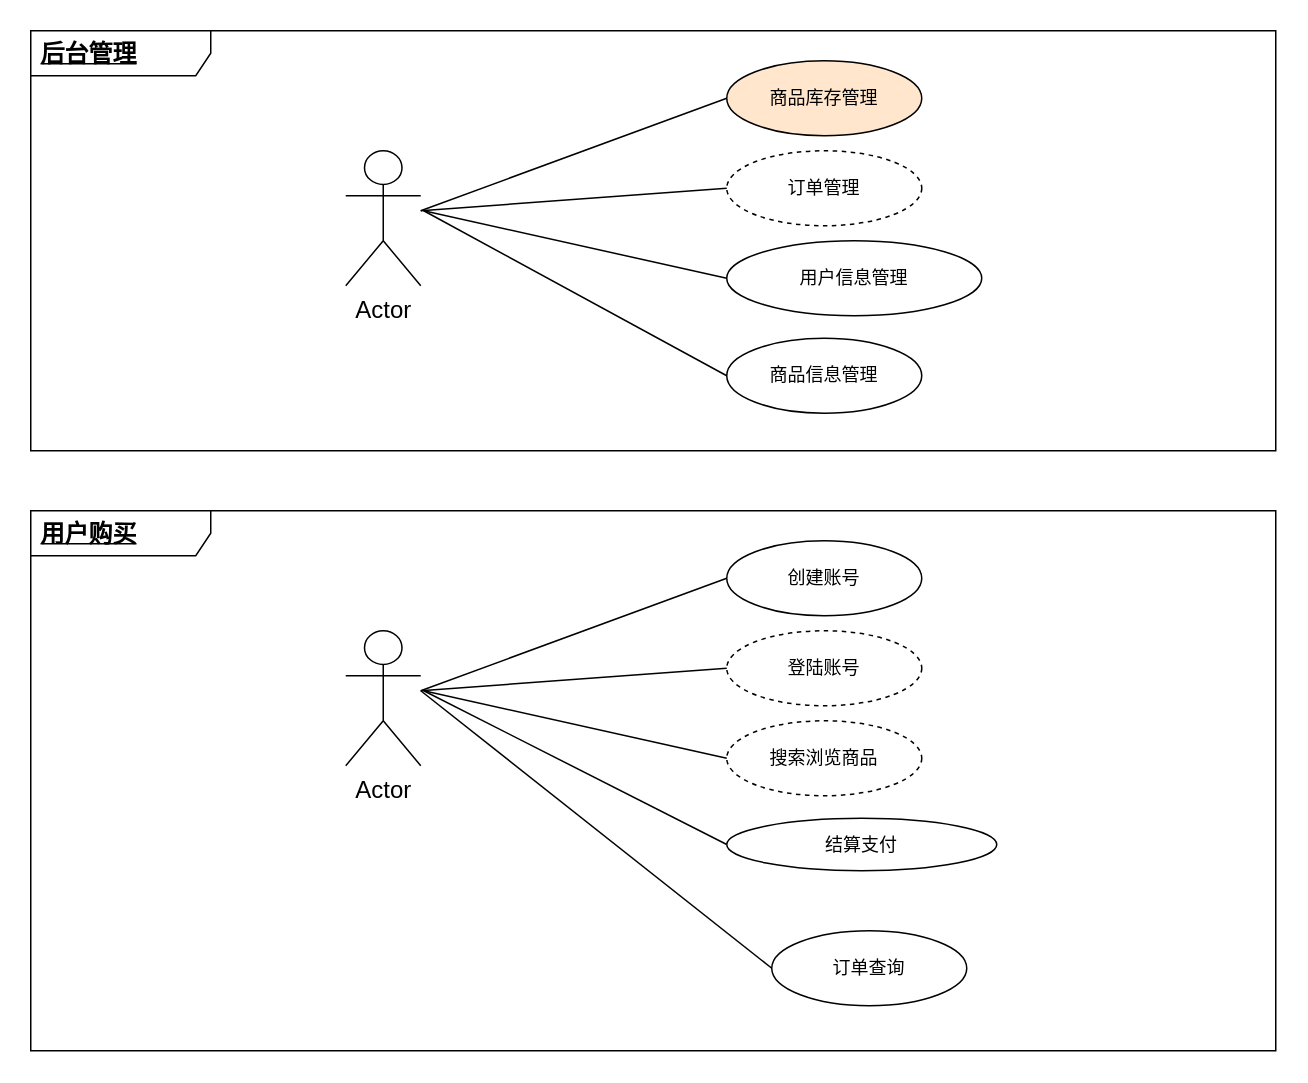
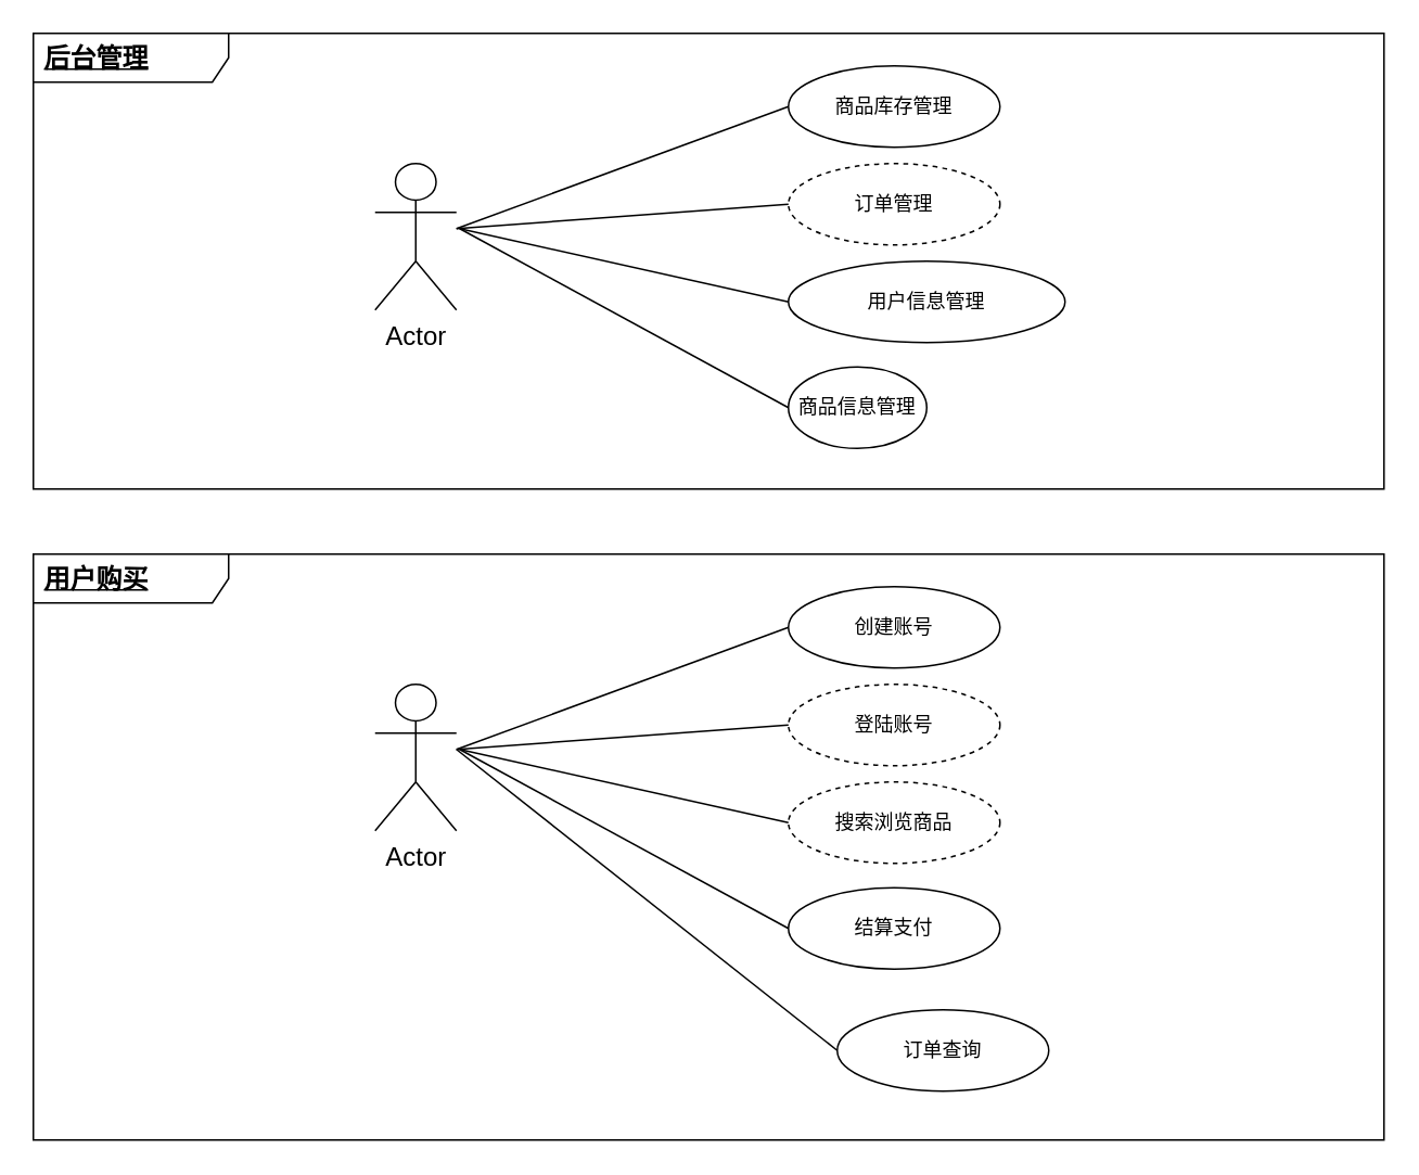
  <mxCell id="0" />
  <mxCell id="1" parent="0" />
  <mxCell id="2" value="&lt;div style=&quot;text-align: center;&quot;&gt;&lt;span style=&quot;font-size: 16px;&quot;&gt;&lt;b&gt;&lt;u&gt;用户购买&lt;/u&gt;&lt;/b&gt;&lt;/span&gt;&lt;/div&gt;" style="shape=umlFrame;whiteSpace=wrap;html=1;width=120;height=30;boundedLbl=1;verticalAlign=middle;align=left;spacingLeft=5;fontSize=15;fillColor=none;" vertex="1" parent="1"><mxGeometry x="20" y="340" width="830" height="360" as="geometry" /></mxCell>
  <mxCell id="3" value="&lt;div style=&quot;text-align: center;&quot;&gt;&lt;span style=&quot;font-size: 16px;&quot;&gt;&lt;b&gt;&lt;u&gt;后台管理&lt;/u&gt;&lt;/b&gt;&lt;/span&gt;&lt;/div&gt;" style="shape=umlFrame;whiteSpace=wrap;html=1;width=120;height=30;boundedLbl=1;verticalAlign=middle;align=left;spacingLeft=5;fontSize=15;fillColor=none;" parent="1" vertex="1"><mxGeometry x="20" y="20" width="830" height="280" as="geometry" /></mxCell>
  <mxCell id="4" value="" style="endArrow=none;html=1;rounded=0;entryX=0;entryY=0.5;entryDx=0;entryDy=0;" parent="1" target="5" edge="1"><mxGeometry width="50" height="50" relative="1" as="geometry"><mxPoint x="280" y="140" as="sourcePoint" /><mxPoint x="360.597" y="124.851" as="targetPoint" /></mxGeometry></mxCell>
- <mxCell id="5" value="商品库存管理" style="ellipse;whiteSpace=wrap;html=1;fillColor=#ffe6cc;" parent="1" vertex="1"><mxGeometry x="484" y="40" width="130" height="50" as="geometry" /></mxCell>
+ <mxCell id="5" value="商品库存管理" style="ellipse;whiteSpace=wrap;html=1;" parent="1" vertex="1"><mxGeometry x="484" y="40" width="130" height="50" as="geometry" /></mxCell>
  <mxCell id="6" value="订单管理" style="ellipse;whiteSpace=wrap;html=1;dashed=1;" parent="1" vertex="1"><mxGeometry x="484" y="100" width="130" height="50" as="geometry" /></mxCell>
- <mxCell id="7" value="商品信息管理" style="ellipse;whiteSpace=wrap;html=1;" parent="1" vertex="1"><mxGeometry x="484" y="225" width="130" height="50" as="geometry" /></mxCell>
+ <mxCell id="7" value="商品信息管理" style="ellipse;whiteSpace=wrap;html=1;" parent="1" vertex="1"><mxGeometry x="484" y="225" width="85" height="50" as="geometry" /></mxCell>
  <mxCell id="8" value="" style="endArrow=none;html=1;rounded=0;exitX=1;exitY=0.333;exitDx=0;exitDy=0;exitPerimeter=0;entryX=0;entryY=0.5;entryDx=0;entryDy=0;" parent="1" target="6" edge="1"><mxGeometry width="50" height="50" relative="1" as="geometry"><mxPoint x="280" y="140" as="sourcePoint" /><mxPoint x="370" y="130" as="targetPoint" /><Array as="points" /></mxGeometry></mxCell>
  <mxCell id="9" value="用户信息管理" style="ellipse;whiteSpace=wrap;html=1;" parent="1" vertex="1"><mxGeometry x="484" y="160" width="170" height="50" as="geometry" /></mxCell>
  <mxCell id="10" value="" style="endArrow=none;html=1;rounded=0;fontSize=16;entryX=0;entryY=0.5;entryDx=0;entryDy=0;" parent="1" target="9" edge="1"><mxGeometry width="50" height="50" relative="1" as="geometry"><mxPoint x="282" y="140" as="sourcePoint" /><mxPoint x="592" y="160" as="targetPoint" /></mxGeometry></mxCell>
  <mxCell id="11" value="" style="endArrow=none;html=1;rounded=0;fontSize=16;entryX=0;entryY=0.5;entryDx=0;entryDy=0;" parent="1" target="7" edge="1"><mxGeometry width="50" height="50" relative="1" as="geometry"><mxPoint x="282" y="140" as="sourcePoint" /><mxPoint x="612" y="175" as="targetPoint" /></mxGeometry></mxCell>
  <mxCell id="12" value="Actor" style="shape=umlActor;verticalLabelPosition=bottom;verticalAlign=top;html=1;fontSize=16;fillColor=none;" parent="1" vertex="1"><mxGeometry x="230" y="100" width="50" height="90" as="geometry" /></mxCell>
  <mxCell id="13" value="" style="endArrow=none;html=1;rounded=0;entryX=0;entryY=0.5;entryDx=0;entryDy=0;" edge="1" parent="1" target="14"><mxGeometry width="50" height="50" relative="1" as="geometry"><mxPoint x="280" y="460" as="sourcePoint" /><mxPoint x="360.597" y="444.851" as="targetPoint" /></mxGeometry></mxCell>
  <mxCell id="14" value="创建账号" style="ellipse;whiteSpace=wrap;html=1;" vertex="1" parent="1"><mxGeometry x="484" y="360" width="130" height="50" as="geometry" /></mxCell>
  <mxCell id="15" value="登陆账号" style="ellipse;whiteSpace=wrap;html=1;dashed=1;" vertex="1" parent="1"><mxGeometry x="484" y="420" width="130" height="50" as="geometry" /></mxCell>
- <mxCell id="16" value="结算支付" style="ellipse;whiteSpace=wrap;html=1;" vertex="1" parent="1"><mxGeometry x="484" y="545" width="180" height="35" as="geometry" /></mxCell>
+ <mxCell id="16" value="结算支付" style="ellipse;whiteSpace=wrap;html=1;" vertex="1" parent="1"><mxGeometry x="484" y="545" width="130" height="50" as="geometry" /></mxCell>
  <mxCell id="17" value="" style="endArrow=none;html=1;rounded=0;exitX=1;exitY=0.333;exitDx=0;exitDy=0;exitPerimeter=0;entryX=0;entryY=0.5;entryDx=0;entryDy=0;" edge="1" parent="1" target="15"><mxGeometry width="50" height="50" relative="1" as="geometry"><mxPoint x="280" y="460" as="sourcePoint" /><mxPoint x="370" y="450" as="targetPoint" /><Array as="points" /></mxGeometry></mxCell>
  <mxCell id="18" value="搜索浏览商品" style="ellipse;whiteSpace=wrap;html=1;dashed=1;" vertex="1" parent="1"><mxGeometry x="484" y="480" width="130" height="50" as="geometry" /></mxCell>
  <mxCell id="19" value="" style="endArrow=none;html=1;rounded=0;fontSize=16;entryX=0;entryY=0.5;entryDx=0;entryDy=0;" edge="1" parent="1" target="18"><mxGeometry width="50" height="50" relative="1" as="geometry"><mxPoint x="282" y="460" as="sourcePoint" /><mxPoint x="592" y="480" as="targetPoint" /></mxGeometry></mxCell>
  <mxCell id="20" value="" style="endArrow=none;html=1;rounded=0;fontSize=16;entryX=0;entryY=0.5;entryDx=0;entryDy=0;" edge="1" parent="1" target="16"><mxGeometry width="50" height="50" relative="1" as="geometry"><mxPoint x="282" y="460" as="sourcePoint" /><mxPoint x="612" y="495" as="targetPoint" /></mxGeometry></mxCell>
  <mxCell id="21" value="Actor" style="shape=umlActor;verticalLabelPosition=bottom;verticalAlign=top;html=1;fontSize=16;fillColor=none;" vertex="1" parent="1"><mxGeometry x="230" y="420" width="50" height="90" as="geometry" /></mxCell>
  <mxCell id="22" value="订单查询" style="ellipse;whiteSpace=wrap;html=1;" vertex="1" parent="1"><mxGeometry x="514" y="620" width="130" height="50" as="geometry" /></mxCell>
  <mxCell id="23" value="" style="endArrow=none;html=1;rounded=0;fontSize=16;entryX=0;entryY=0.5;entryDx=0;entryDy=0;" edge="1" parent="1" target="22"><mxGeometry width="50" height="50" relative="1" as="geometry"><mxPoint x="280" y="460" as="sourcePoint" /><mxPoint x="622" y="505" as="targetPoint" /></mxGeometry></mxCell>
